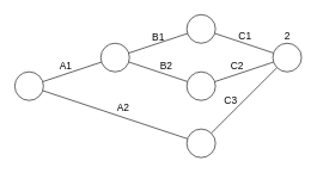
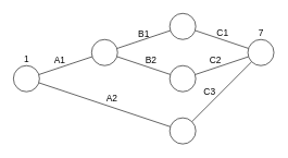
  <mxCell id="0" />
  <mxCell id="1" parent="0" />
  <mxCell id="2" value="" style="rounded=0;orthogonalLoop=1;jettySize=auto;html=1;endArrow=none;endFill=0;" parent="1" source="6" target="11" edge="1"><mxGeometry relative="1" as="geometry" /></mxCell>
  <mxCell id="3" value="A1" style="edgeLabel;html=1;align=center;verticalAlign=middle;resizable=0;points=[];fontSize=14;" parent="2" vertex="1" connectable="0"><mxGeometry x="-0.542" y="2" relative="1" as="geometry"><mxPoint x="13" y="-15" as="offset" /></mxGeometry></mxCell>
  <mxCell id="4" value="" style="rounded=0;orthogonalLoop=1;jettySize=auto;html=1;endArrow=none;endFill=0;" parent="1" source="6" target="14" edge="1"><mxGeometry relative="1" as="geometry" /></mxCell>
  <mxCell id="5" value="A2" style="edgeLabel;html=1;align=center;verticalAlign=middle;resizable=0;points=[];fontSize=14;" parent="4" vertex="1" connectable="0"><mxGeometry x="0.119" y="-3" relative="1" as="geometry"><mxPoint y="-17" as="offset" /></mxGeometry></mxCell>
  <mxCell id="6" value="" style="ellipse;whiteSpace=wrap;html=1;fontFamily=Helvetica;rounded=0;" parent="1" vertex="1"><mxGeometry x="20" y="100" width="40" height="40" as="geometry" /></mxCell>
  <mxCell id="7" value="" style="edgeStyle=none;rounded=0;orthogonalLoop=1;jettySize=auto;html=1;endArrow=none;endFill=0;" parent="1" source="11" target="17" edge="1"><mxGeometry relative="1" as="geometry" /></mxCell>
  <mxCell id="8" value="B2" style="edgeLabel;html=1;align=center;verticalAlign=middle;resizable=0;points=[];fontSize=14;labelBackgroundColor=default;" parent="7" vertex="1" connectable="0"><mxGeometry x="0.406" relative="1" as="geometry"><mxPoint x="-6" y="-15" as="offset" /></mxGeometry></mxCell>
  <mxCell id="9" value="" style="edgeStyle=none;rounded=0;orthogonalLoop=1;jettySize=auto;html=1;endArrow=none;endFill=0;" parent="1" source="11" target="20" edge="1"><mxGeometry relative="1" as="geometry" /></mxCell>
  <mxCell id="10" value="B1" style="edgeLabel;html=1;align=center;verticalAlign=middle;resizable=0;points=[];fontSize=14;labelBackgroundColor=none;" parent="9" vertex="1" connectable="0"><mxGeometry x="-0.145" y="1" relative="1" as="geometry"><mxPoint x="6" y="-11" as="offset" /></mxGeometry></mxCell>
  <mxCell id="11" value="" style="ellipse;whiteSpace=wrap;html=1;fontFamily=Helvetica;rounded=0;" parent="1" vertex="1"><mxGeometry x="140" y="60" width="40" height="40" as="geometry" /></mxCell>
  <mxCell id="12" style="edgeStyle=none;rounded=0;orthogonalLoop=1;jettySize=auto;html=1;exitX=1;exitY=0;exitDx=0;exitDy=0;endArrow=none;endFill=0;" parent="1" source="14" target="21" edge="1"><mxGeometry relative="1" as="geometry" /></mxCell>
  <mxCell id="13" value="C3" style="edgeLabel;html=1;align=center;verticalAlign=middle;resizable=0;points=[];fontSize=14;" parent="12" vertex="1" connectable="0"><mxGeometry x="-0.101" y="-3" relative="1" as="geometry"><mxPoint x="-17" y="-7" as="offset" /></mxGeometry></mxCell>
  <mxCell id="14" value="" style="ellipse;whiteSpace=wrap;html=1;fontFamily=Helvetica;rounded=0;" parent="1" vertex="1"><mxGeometry x="260" y="180" width="40" height="40" as="geometry" /></mxCell>
  <mxCell id="15" value="" style="edgeStyle=none;rounded=0;orthogonalLoop=1;jettySize=auto;html=1;endArrow=none;endFill=0;" parent="1" source="17" target="21" edge="1"><mxGeometry relative="1" as="geometry" /></mxCell>
  <mxCell id="16" value="C2" style="edgeLabel;html=1;align=center;verticalAlign=middle;resizable=0;points=[];fontSize=14;labelBackgroundColor=none;" parent="15" vertex="1" connectable="0"><mxGeometry x="-0.392" y="1" relative="1" as="geometry"><mxPoint x="6" y="-14" as="offset" /></mxGeometry></mxCell>
  <mxCell id="17" value="" style="ellipse;whiteSpace=wrap;html=1;fontFamily=Helvetica;rounded=0;" parent="1" vertex="1"><mxGeometry x="260" y="100" width="40" height="40" as="geometry" /></mxCell>
  <mxCell id="18" value="" style="edgeStyle=none;rounded=0;orthogonalLoop=1;jettySize=auto;html=1;endArrow=none;endFill=0;" parent="1" source="20" target="21" edge="1"><mxGeometry relative="1" as="geometry" /></mxCell>
  <mxCell id="19" value="C1" style="edgeLabel;html=1;align=center;verticalAlign=middle;resizable=0;points=[];fontSize=14;labelBackgroundColor=none;" parent="18" vertex="1" connectable="0"><mxGeometry x="0.126" relative="1" as="geometry"><mxPoint x="-5" y="-12" as="offset" /></mxGeometry></mxCell>
  <mxCell id="20" value="" style="ellipse;whiteSpace=wrap;html=1;fontFamily=Helvetica;rounded=0;" parent="1" vertex="1"><mxGeometry x="260" y="20" width="40" height="40" as="geometry" /></mxCell>
  <mxCell id="21" value="" style="ellipse;whiteSpace=wrap;html=1;fontFamily=Helvetica;rounded=0;" parent="1" vertex="1"><mxGeometry x="380" y="60" width="40" height="40" as="geometry" /></mxCell>
- <mxCell id="23" value="&lt;font style=&quot;font-size: 14px&quot;&gt;2&lt;/font&gt;" style="text;html=1;align=center;verticalAlign=middle;resizable=0;points=[];autosize=1;strokeColor=none;fillColor=none;" vertex="1" parent="1"><mxGeometry x="390" y="40" width="20" height="20" as="geometry" /></mxCell>
+ <mxCell id="22" value="&lt;font style=&quot;font-size: 14px&quot;&gt;1&lt;/font&gt;" style="text;html=1;align=center;verticalAlign=middle;resizable=0;points=[];autosize=1;strokeColor=none;fillColor=none;" vertex="1" parent="1"><mxGeometry x="30" y="80" width="20" height="20" as="geometry" /></mxCell>
+ <mxCell id="23" value="&lt;font style=&quot;font-size: 14px&quot;&gt;7&lt;/font&gt;" style="text;html=1;align=center;verticalAlign=middle;resizable=0;points=[];autosize=1;strokeColor=none;fillColor=none;" vertex="1" parent="1"><mxGeometry x="390" y="40" width="20" height="20" as="geometry" /></mxCell>
